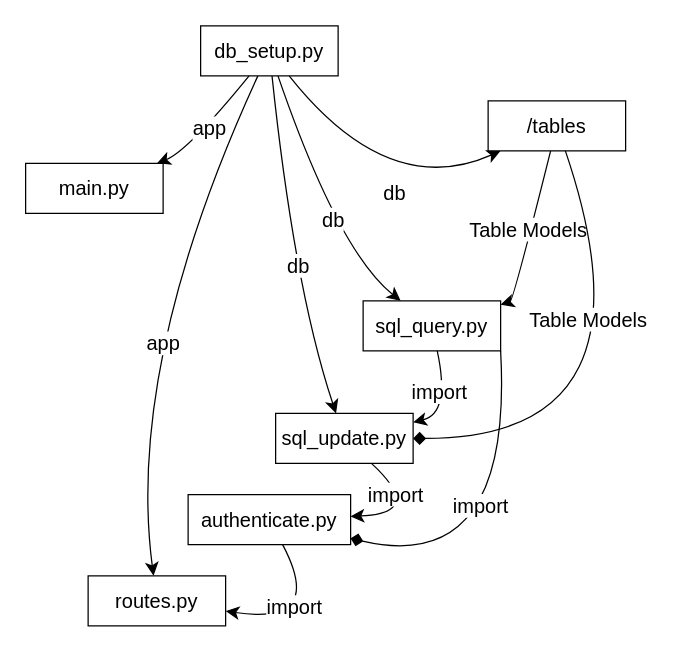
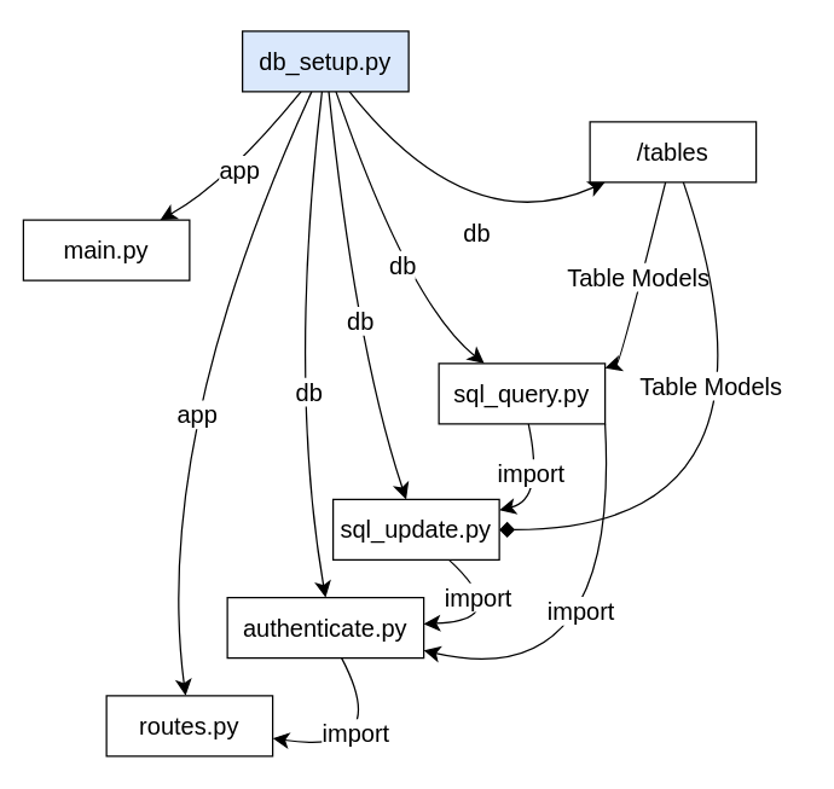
  <mxCell id="0" />
  <mxCell id="1" parent="0" />
  <mxCell id="2" style="edgeStyle=none;curved=1;rounded=0;orthogonalLoop=1;jettySize=auto;html=1;fontSize=12;startSize=8;endSize=8;" edge="1" parent="1" source="14" target="29"><mxGeometry relative="1" as="geometry"><Array as="points"><mxPoint x="235" y="230" /></Array></mxGeometry></mxCell>
  <mxCell id="3" value="db" style="edgeLabel;html=1;align=center;verticalAlign=middle;resizable=0;points=[];fontSize=16;" vertex="1" connectable="0" parent="2"><mxGeometry x="0.109" y="4" relative="1" as="geometry"><mxPoint as="offset" /></mxGeometry></mxCell>
+ <mxCell id="4" style="edgeStyle=none;curved=1;rounded=0;orthogonalLoop=1;jettySize=auto;html=1;entryX=0.5;entryY=0;entryDx=0;entryDy=0;fontSize=12;startSize=8;endSize=8;" edge="1" parent="1" source="14" target="32"><mxGeometry relative="1" as="geometry"><Array as="points"><mxPoint x="190" y="250" /></Array></mxGeometry></mxCell>
+ <mxCell id="5" value="db" style="edgeLabel;html=1;align=center;verticalAlign=middle;resizable=0;points=[];fontSize=16;" vertex="1" connectable="0" parent="4"><mxGeometry x="0.191" y="12" relative="1" as="geometry"><mxPoint as="offset" /></mxGeometry></mxCell>
  <mxCell id="6" style="edgeStyle=none;curved=1;rounded=0;orthogonalLoop=1;jettySize=auto;html=1;fontSize=12;startSize=8;endSize=8;" edge="1" parent="1" source="14" target="15"><mxGeometry relative="1" as="geometry"><Array as="points"><mxPoint x="100" y="290" /></Array></mxGeometry></mxCell>
  <mxCell id="7" value="app" style="edgeLabel;html=1;align=center;verticalAlign=middle;resizable=0;points=[];fontSize=16;" vertex="1" connectable="0" parent="6"><mxGeometry x="0.067" y="20" relative="1" as="geometry"><mxPoint y="-1" as="offset" /></mxGeometry></mxCell>
  <mxCell id="8" style="edgeStyle=none;curved=1;rounded=0;orthogonalLoop=1;jettySize=auto;html=1;fontSize=12;startSize=8;endSize=8;" edge="1" parent="1" source="14" target="26"><mxGeometry relative="1" as="geometry"><Array as="points"><mxPoint x="270" y="200" /></Array></mxGeometry></mxCell>
  <mxCell id="9" value="db" style="edgeLabel;html=1;align=center;verticalAlign=middle;resizable=0;points=[];fontSize=16;" vertex="1" connectable="0" parent="8"><mxGeometry x="0.149" y="4" relative="1" as="geometry"><mxPoint as="offset" /></mxGeometry></mxCell>
  <mxCell id="10" style="edgeStyle=none;curved=1;rounded=0;orthogonalLoop=1;jettySize=auto;html=1;fontSize=12;startSize=8;endSize=8;" edge="1" parent="1" source="14" target="21"><mxGeometry relative="1" as="geometry"><Array as="points"><mxPoint x="310" y="160" /></Array></mxGeometry></mxCell>
  <mxCell id="11" value="db" style="edgeLabel;html=1;align=center;verticalAlign=middle;resizable=0;points=[];fontSize=16;" vertex="1" connectable="0" parent="10"><mxGeometry x="0.107" y="8" relative="1" as="geometry"><mxPoint as="offset" /></mxGeometry></mxCell>
  <mxCell id="12" style="edgeStyle=none;curved=1;rounded=0;orthogonalLoop=1;jettySize=auto;html=1;fontSize=12;startSize=8;endSize=8;" edge="1" parent="1" source="14" target="16"><mxGeometry relative="1" as="geometry"><mxPoint x="210" y="100" as="targetPoint" /><Array as="points"><mxPoint x="150" y="120" /></Array></mxGeometry></mxCell>
  <mxCell id="13" value="app" style="edgeLabel;html=1;align=center;verticalAlign=middle;resizable=0;points=[];fontSize=16;" vertex="1" connectable="0" parent="12"><mxGeometry x="0.022" y="1" relative="1" as="geometry"><mxPoint as="offset" /></mxGeometry></mxCell>
- <mxCell id="14" value="db_setup.py" style="rounded=0;whiteSpace=wrap;html=1;fontSize=16;" vertex="1" parent="1"><mxGeometry x="160" y="20" width="110" height="40" as="geometry" /></mxCell>
+ <mxCell id="14" value="db_setup.py" style="rounded=0;whiteSpace=wrap;html=1;fontSize=16;fillColor=#dae8fc;" vertex="1" parent="1"><mxGeometry x="160" y="20" width="110" height="40" as="geometry" /></mxCell>
  <mxCell id="15" value="routes.py" style="rounded=0;whiteSpace=wrap;html=1;fontSize=16;" vertex="1" parent="1"><mxGeometry x="70" y="460" width="110" height="40" as="geometry" /></mxCell>
- <mxCell id="16" value="main.py" style="rounded=0;whiteSpace=wrap;html=1;fontSize=16;" vertex="1" parent="1"><mxGeometry x="20" y="130" width="110" height="40" as="geometry" /></mxCell>
+ <mxCell id="16" value="main.py" style="rounded=0;whiteSpace=wrap;html=1;fontSize=16;" vertex="1" parent="1"><mxGeometry x="15" y="145" width="110" height="40" as="geometry" /></mxCell>
  <mxCell id="17" style="edgeStyle=none;curved=1;rounded=0;orthogonalLoop=1;jettySize=auto;html=1;fontSize=12;startSize=8;endSize=8;" edge="1" parent="1" source="21" target="26"><mxGeometry relative="1" as="geometry"><Array as="points"><mxPoint x="410" y="240" /></Array></mxGeometry></mxCell>
  <mxCell id="18" value="Table Models" style="edgeLabel;html=1;align=center;verticalAlign=middle;resizable=0;points=[];fontSize=16;" vertex="1" connectable="0" parent="17"><mxGeometry x="-0.037" y="-3" relative="1" as="geometry"><mxPoint as="offset" /></mxGeometry></mxCell>
  <mxCell id="19" style="edgeStyle=none;curved=1;rounded=0;orthogonalLoop=1;jettySize=auto;html=1;fontSize=12;startSize=8;endSize=8;endArrow=diamond;" edge="1" parent="1" source="21" target="29"><mxGeometry relative="1" as="geometry"><Array as="points"><mxPoint x="530" y="350" /></Array></mxGeometry></mxCell>
  <mxCell id="20" value="Table Models" style="edgeLabel;html=1;align=center;verticalAlign=middle;resizable=0;points=[];fontSize=16;" vertex="1" connectable="0" parent="19"><mxGeometry x="-0.398" y="-27" relative="1" as="geometry"><mxPoint as="offset" /></mxGeometry></mxCell>
  <mxCell id="21" value="/tables" style="rounded=0;whiteSpace=wrap;html=1;fontSize=16;" vertex="1" parent="1"><mxGeometry x="390" y="80" width="110" height="40" as="geometry" /></mxCell>
  <mxCell id="22" style="edgeStyle=none;curved=1;rounded=0;orthogonalLoop=1;jettySize=auto;html=1;fontSize=12;startSize=8;endSize=8;" edge="1" parent="1" source="26" target="29"><mxGeometry relative="1" as="geometry"><Array as="points"><mxPoint x="360" y="330" /></Array></mxGeometry></mxCell>
  <mxCell id="23" value="import" style="edgeLabel;html=1;align=center;verticalAlign=middle;resizable=0;points=[];fontSize=16;" vertex="1" connectable="0" parent="22"><mxGeometry x="-0.209" y="-6" relative="1" as="geometry"><mxPoint as="offset" /></mxGeometry></mxCell>
- <mxCell id="24" style="edgeStyle=none;curved=1;rounded=0;orthogonalLoop=1;jettySize=auto;html=1;fontSize=12;startSize=8;endSize=8;exitX=1;exitY=1;exitDx=0;exitDy=0;endArrow=diamond;" edge="1" parent="1" source="26" target="32"><mxGeometry relative="1" as="geometry"><Array as="points"><mxPoint x="410" y="460" /></Array></mxGeometry></mxCell>
+ <mxCell id="24" style="edgeStyle=none;curved=1;rounded=0;orthogonalLoop=1;jettySize=auto;html=1;fontSize=12;startSize=8;endSize=8;exitX=1;exitY=1;exitDx=0;exitDy=0;" edge="1" parent="1" source="26" target="32"><mxGeometry relative="1" as="geometry"><Array as="points"><mxPoint x="410" y="460" /></Array></mxGeometry></mxCell>
  <mxCell id="25" value="import" style="edgeLabel;html=1;align=center;verticalAlign=middle;resizable=0;points=[];fontSize=16;" vertex="1" connectable="0" parent="24"><mxGeometry x="-0.223" y="-23" relative="1" as="geometry"><mxPoint as="offset" /></mxGeometry></mxCell>
  <mxCell id="26" value="sql_query.py" style="rounded=0;whiteSpace=wrap;html=1;fontSize=16;" vertex="1" parent="1"><mxGeometry x="290" y="240" width="110" height="40" as="geometry" /></mxCell>
  <mxCell id="27" style="edgeStyle=none;curved=1;rounded=0;orthogonalLoop=1;jettySize=auto;html=1;fontSize=12;startSize=8;endSize=8;" edge="1" parent="1" source="29" target="32"><mxGeometry relative="1" as="geometry"><Array as="points"><mxPoint x="340" y="410" /></Array></mxGeometry></mxCell>
  <mxCell id="28" value="import" style="edgeLabel;html=1;align=center;verticalAlign=middle;resizable=0;points=[];fontSize=16;" vertex="1" connectable="0" parent="27"><mxGeometry x="-0.5" y="-5" relative="1" as="geometry"><mxPoint as="offset" /></mxGeometry></mxCell>
  <mxCell id="29" value="sql_update.py" style="rounded=0;whiteSpace=wrap;html=1;fontSize=16;" vertex="1" parent="1"><mxGeometry x="220" y="330" width="110" height="40" as="geometry" /></mxCell>
  <mxCell id="30" style="edgeStyle=none;curved=1;rounded=0;orthogonalLoop=1;jettySize=auto;html=1;fontSize=12;startSize=8;endSize=8;" edge="1" parent="1" source="32" target="15"><mxGeometry relative="1" as="geometry"><Array as="points"><mxPoint x="260" y="500" /></Array></mxGeometry></mxCell>
  <mxCell id="31" value="import" style="edgeLabel;html=1;align=center;verticalAlign=middle;resizable=0;points=[];fontSize=16;" vertex="1" connectable="0" parent="30"><mxGeometry x="0.303" y="-12" relative="1" as="geometry"><mxPoint as="offset" /></mxGeometry></mxCell>
  <mxCell id="32" value="authenticate.py" style="rounded=0;whiteSpace=wrap;html=1;fontSize=16;" vertex="1" parent="1"><mxGeometry x="150" y="395" width="130" height="40" as="geometry" /></mxCell>
